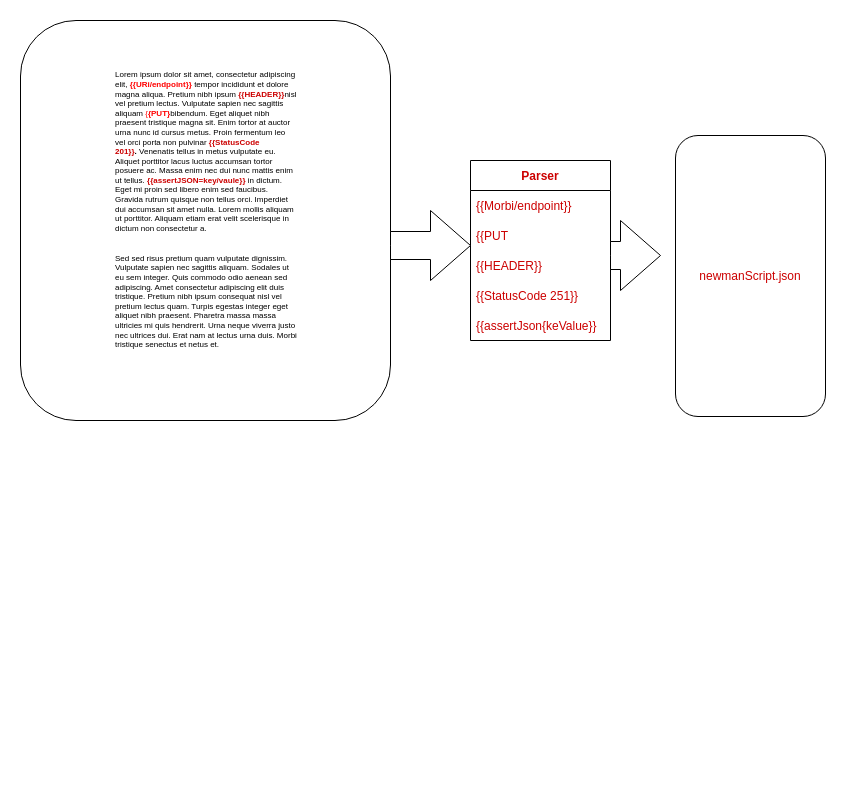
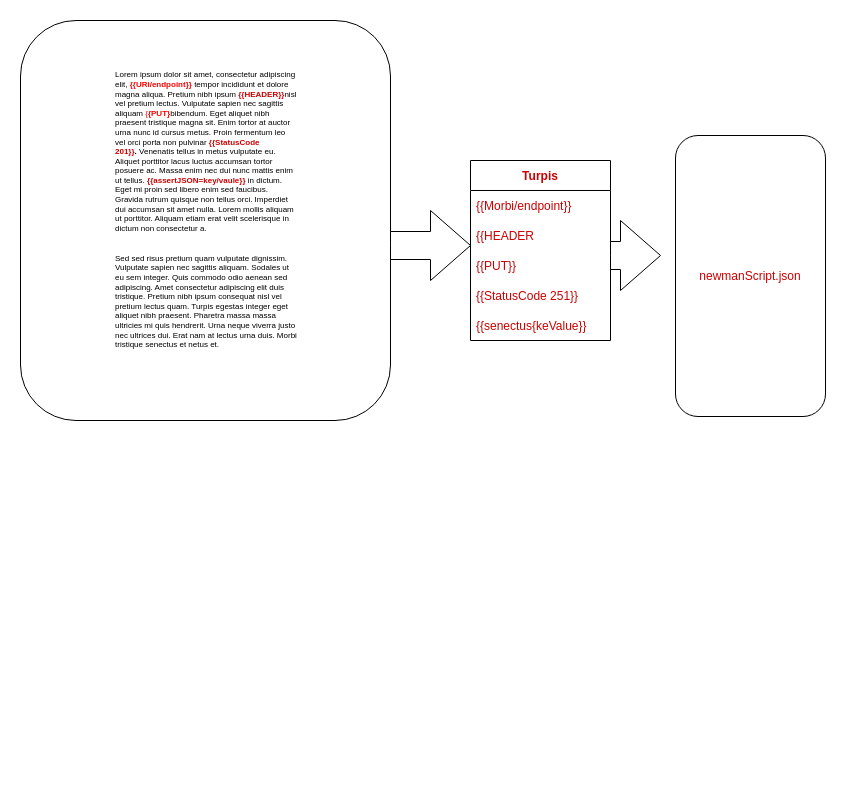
  <mxCell id="0" />
  <mxCell id="1" parent="0" />
  <mxCell id="2" value="&lt;h1&gt;&lt;br&gt;&lt;/h1&gt;" style="text;html=1;strokeColor=none;fillColor=none;spacing=5;spacingTop=-20;whiteSpace=wrap;overflow=hidden;rounded=0;fontSize=6;" parent="1" vertex="1"><mxGeometry x="30" y="351" width="300" height="420" as="geometry" /></mxCell>
  <mxCell id="3" value="" style="rounded=1;whiteSpace=wrap;html=1;fontColor=#CC0000;" parent="1" vertex="1"><mxGeometry x="20" y="20" width="370" height="400" as="geometry" /></mxCell>
  <mxCell id="4" value="&lt;h1 style=&quot;color: rgb(0 , 0 , 0)&quot;&gt;&lt;span style=&quot;font-weight: normal&quot;&gt;Lorem ipsum dolor sit amet, consectetur adipiscing elit,&amp;nbsp;&lt;/span&gt;&lt;font color=&quot;#ff0000&quot;&gt;{{URi/endpoint}}&lt;/font&gt;&lt;font color=&quot;#ff0000&quot; style=&quot;font-weight: normal&quot;&gt;&amp;nbsp;&lt;/font&gt;&lt;span style=&quot;font-weight: normal&quot;&gt;tempor incididunt&amp;nbsp;&lt;/span&gt;&lt;span style=&quot;font-weight: normal&quot;&gt;et dolore magna aliqua. Pretium nibh ipsum&amp;nbsp;&lt;/span&gt;&lt;font color=&quot;#cc0000&quot;&gt;{{HEADER}}&lt;/font&gt;&lt;span style=&quot;font-weight: normal&quot;&gt;nisl vel pretium lectus. Vulputate sapien nec sagittis aliquam&amp;nbsp;&lt;/span&gt;&lt;font color=&quot;#ff0000&quot; style=&quot;font-weight: normal&quot;&gt;{&lt;/font&gt;&lt;font color=&quot;#ff0000&quot;&gt;{PUT}&lt;/font&gt;&lt;span style=&quot;font-weight: normal&quot;&gt;bibendum. Eget aliquet nibh praesent tristique magna sit. Enim tortor at auctor urna nunc id cursus metus. Proin fermentum leo vel orci porta non pulvinar&amp;nbsp;&lt;/span&gt;&lt;font color=&quot;#cc0000&quot;&gt;{{StatusCode 201}}&lt;/font&gt;.&lt;span style=&quot;font-weight: normal&quot;&gt;&amp;nbsp;Venenatis tellus in metus vulputate eu. Aliquet porttitor lacus luctus accumsan tortor posuere ac. Massa enim nec dui nunc mattis enim ut tellus.&amp;nbsp;&lt;/span&gt;&lt;font color=&quot;#cc0000&quot;&gt;{{assertJSON=key/vaule}}&amp;nbsp;&lt;/font&gt;&lt;span style=&quot;font-weight: normal&quot;&gt;in dictum. Eget mi proin sed libero enim sed faucibus. Gravida rutrum quisque non tellus orci. Imperdiet dui accumsan sit amet nulla. Lorem mollis aliquam ut porttitor. Aliquam etiam erat velit scelerisque in dictum non consectetur a.&lt;/span&gt;&lt;/h1&gt;&lt;h1 style=&quot;color: rgb(0 , 0 , 0)&quot;&gt;&lt;span style=&quot;font-weight: normal&quot;&gt;&lt;br&gt;&lt;/span&gt;&lt;/h1&gt;&lt;h1 style=&quot;color: rgb(0 , 0 , 0)&quot;&gt;&lt;span style=&quot;font-weight: normal&quot;&gt;Sed sed risus pretium quam vulputate dignissim. Vulputate sapien nec sagittis aliquam. Sodales ut eu sem integer. Quis commodo odio aenean sed adipiscing. Amet consectetur adipiscing elit duis tristique. Pretium nibh ipsum consequat nisl vel pretium lectus quam. Turpis egestas integer eget aliquet nibh praesent. Pharetra massa massa ultricies mi quis hendrerit. Urna neque viverra justo nec ultrices dui. Erat nam at lectus urna duis. Morbi tristique senectus et netus et.&lt;/span&gt;&lt;/h1&gt;" style="text;html=1;strokeColor=none;fillColor=none;spacing=5;spacingTop=-20;whiteSpace=wrap;overflow=hidden;rounded=0;fontSize=4;fontColor=#CC0000;" parent="1" vertex="1"><mxGeometry x="110" y="75" width="190" height="290" as="geometry" /></mxCell>
- <mxCell id="5" value="Parser" style="swimlane;fontStyle=1;childLayout=stackLayout;horizontal=1;startSize=30;horizontalStack=0;resizeParent=1;resizeParentMax=0;resizeLast=0;collapsible=1;marginBottom=0;fontSize=12;fontColor=#CC0000;" parent="1" vertex="1"><mxGeometry x="470" y="160" width="140" height="180" as="geometry" /></mxCell>
+ <mxCell id="5" value="Turpis" style="swimlane;fontStyle=1;childLayout=stackLayout;horizontal=1;startSize=30;horizontalStack=0;resizeParent=1;resizeParentMax=0;resizeLast=0;collapsible=1;marginBottom=0;fontSize=12;fontColor=#CC0000;" parent="1" vertex="1"><mxGeometry x="470" y="160" width="140" height="180" as="geometry" /></mxCell>
  <mxCell id="6" value="{{Morbi/endpoint}}" style="text;strokeColor=none;fillColor=none;align=left;verticalAlign=middle;spacingLeft=4;spacingRight=4;overflow=hidden;points=[[0,0.5],[1,0.5]];portConstraint=eastwest;rotatable=0;fontSize=12;fontColor=#CC0000;" parent="5" vertex="1"><mxGeometry y="30" width="140" height="30" as="geometry" /></mxCell>
- <mxCell id="7" value="{{PUT" style="text;strokeColor=none;fillColor=none;align=left;verticalAlign=middle;spacingLeft=4;spacingRight=4;overflow=hidden;points=[[0,0.5],[1,0.5]];portConstraint=eastwest;rotatable=0;fontSize=12;fontColor=#CC0000;" parent="5" vertex="1"><mxGeometry y="60" width="140" height="30" as="geometry" /></mxCell>
- <mxCell id="8" value="{{HEADER}}" style="text;strokeColor=none;fillColor=none;align=left;verticalAlign=middle;spacingLeft=4;spacingRight=4;overflow=hidden;points=[[0,0.5],[1,0.5]];portConstraint=eastwest;rotatable=0;fontSize=12;fontColor=#CC0000;" parent="5" vertex="1"><mxGeometry y="90" width="140" height="30" as="geometry" /></mxCell>
+ <mxCell id="7" value="{{HEADER" style="text;strokeColor=none;fillColor=none;align=left;verticalAlign=middle;spacingLeft=4;spacingRight=4;overflow=hidden;points=[[0,0.5],[1,0.5]];portConstraint=eastwest;rotatable=0;fontSize=12;fontColor=#CC0000;" parent="5" vertex="1"><mxGeometry y="60" width="140" height="30" as="geometry" /></mxCell>
+ <mxCell id="8" value="{{PUT}}" style="text;strokeColor=none;fillColor=none;align=left;verticalAlign=middle;spacingLeft=4;spacingRight=4;overflow=hidden;points=[[0,0.5],[1,0.5]];portConstraint=eastwest;rotatable=0;fontSize=12;fontColor=#CC0000;" parent="5" vertex="1"><mxGeometry y="90" width="140" height="30" as="geometry" /></mxCell>
  <mxCell id="9" value="{{StatusCode 251}}" style="text;strokeColor=none;fillColor=none;align=left;verticalAlign=middle;spacingLeft=4;spacingRight=4;overflow=hidden;points=[[0,0.5],[1,0.5]];portConstraint=eastwest;rotatable=0;fontSize=12;fontColor=#CC0000;" parent="5" vertex="1"><mxGeometry y="120" width="140" height="30" as="geometry" /></mxCell>
- <mxCell id="10" value="{{assertJson{keValue}}" style="text;strokeColor=none;fillColor=none;align=left;verticalAlign=middle;spacingLeft=4;spacingRight=4;overflow=hidden;points=[[0,0.5],[1,0.5]];portConstraint=eastwest;rotatable=0;fontSize=12;fontColor=#CC0000;" parent="5" vertex="1"><mxGeometry y="150" width="140" height="30" as="geometry" /></mxCell>
+ <mxCell id="10" value="{{senectus{keValue}}" style="text;strokeColor=none;fillColor=none;align=left;verticalAlign=middle;spacingLeft=4;spacingRight=4;overflow=hidden;points=[[0,0.5],[1,0.5]];portConstraint=eastwest;rotatable=0;fontSize=12;fontColor=#CC0000;" parent="5" vertex="1"><mxGeometry y="150" width="140" height="30" as="geometry" /></mxCell>
  <mxCell id="11" value="" style="html=1;shadow=0;dashed=0;align=center;verticalAlign=middle;shape=mxgraph.arrows2.arrow;dy=0.6;dx=40;notch=0;fontSize=12;fontColor=#CC0000;" parent="1" vertex="1"><mxGeometry x="390" y="210" width="80" height="70" as="geometry" /></mxCell>
  <mxCell id="12" value="newmanScript.json" style="rounded=1;whiteSpace=wrap;html=1;fontSize=12;fontColor=#CC0000;" parent="1" vertex="1"><mxGeometry x="675" y="135" width="150" height="281" as="geometry" /></mxCell>
  <mxCell id="13" value="" style="html=1;shadow=0;dashed=0;align=center;verticalAlign=middle;shape=mxgraph.arrows2.arrow;dy=0.6;dx=40;notch=0;fontSize=12;fontColor=#CC0000;" parent="1" vertex="1"><mxGeometry x="610" y="220" width="50" height="70" as="geometry" /></mxCell>
